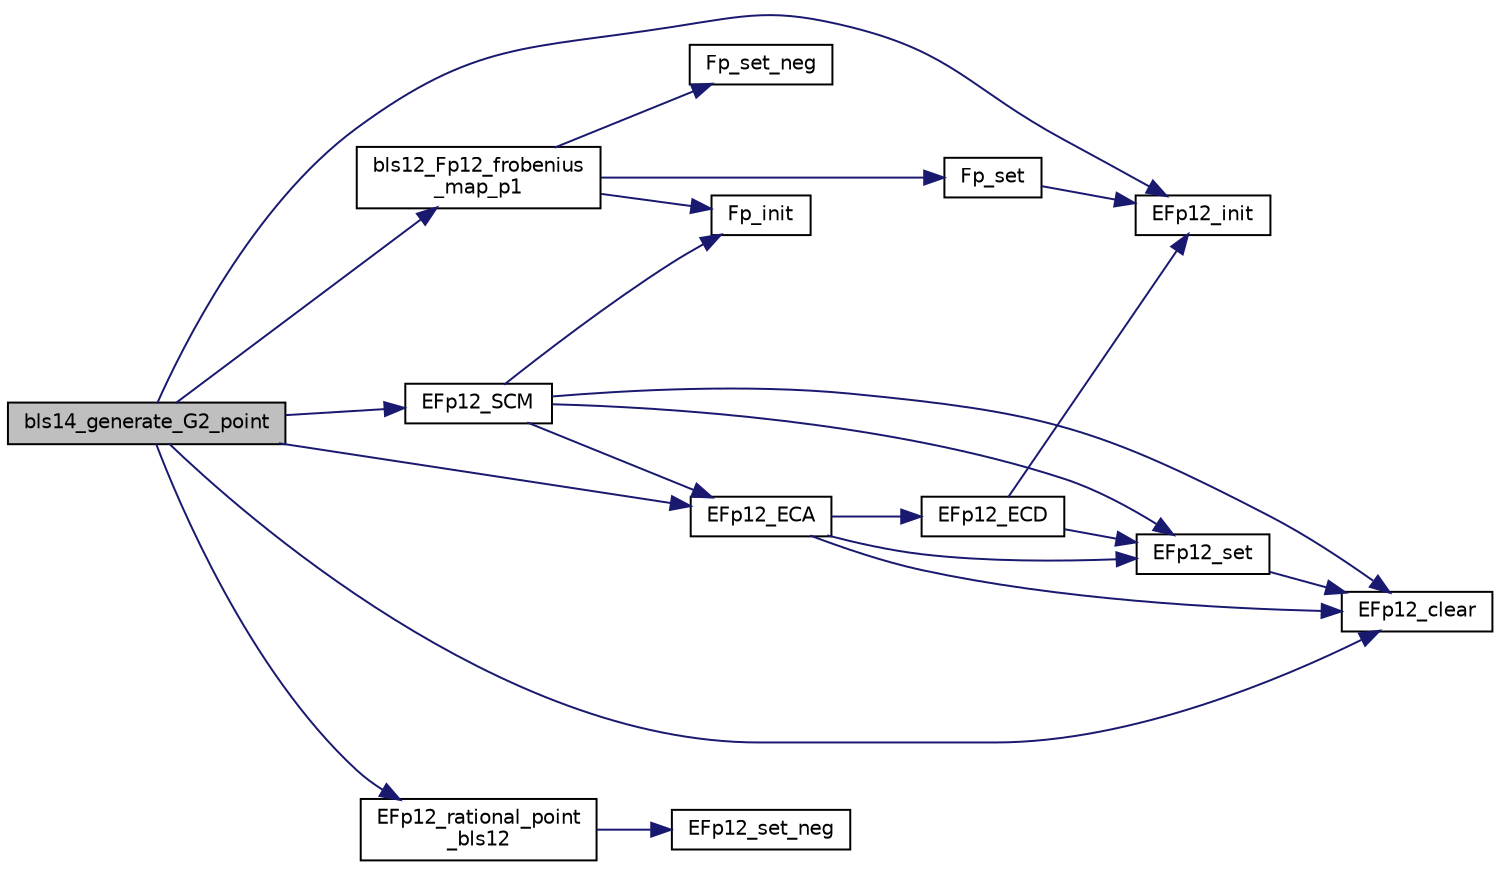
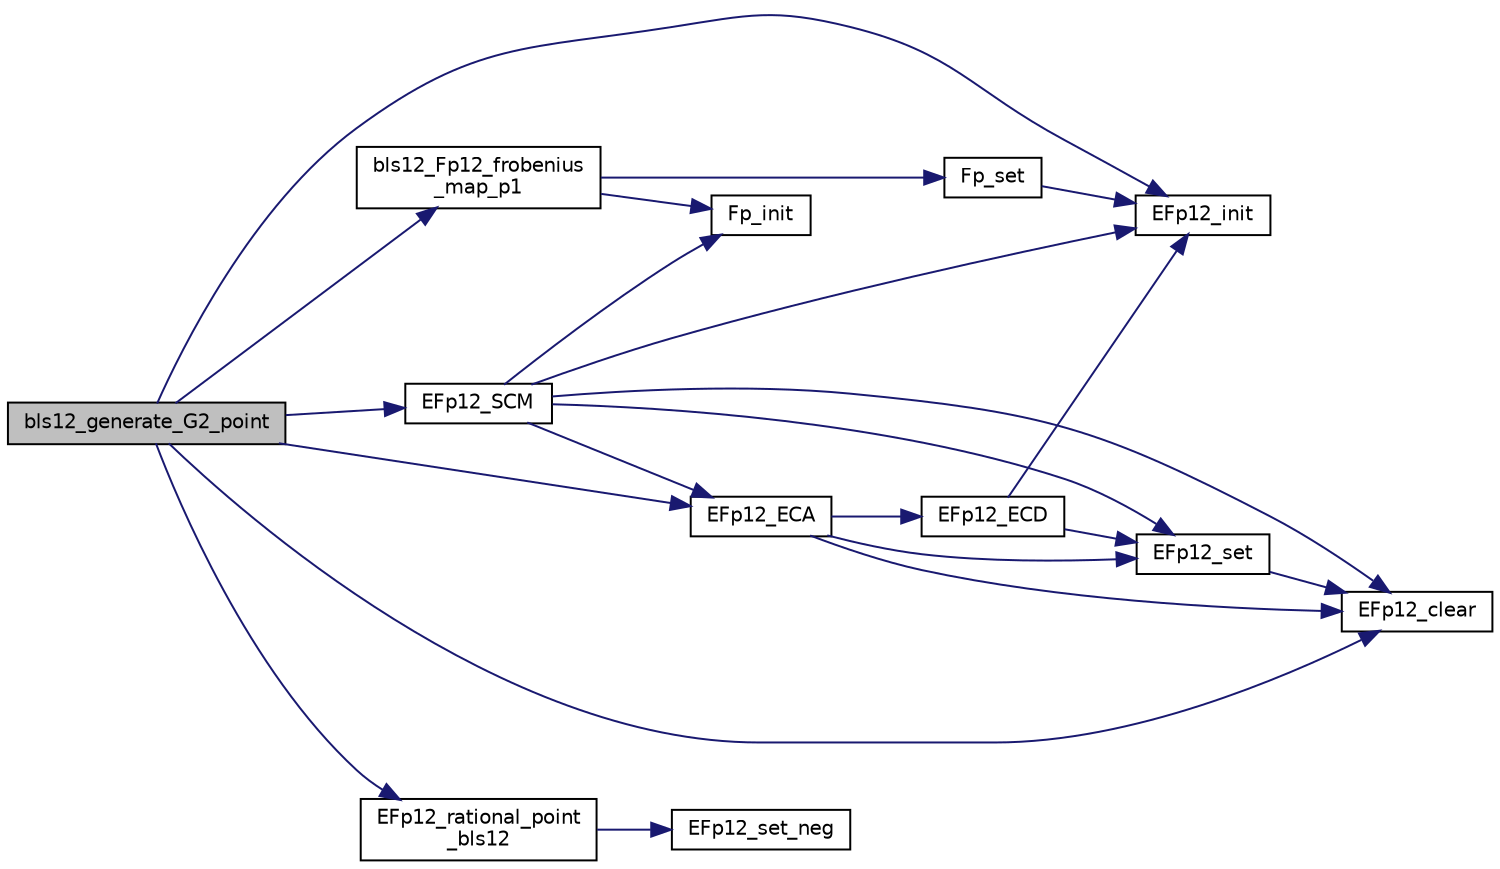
  digraph {
    rankdir=LR
    node [color=black fillcolor=white fontname=Helvetica fontsize=10 shape=record style=filled]
    edge [color=midnightblue fontname=Helvetica fontsize=10 labelfontname=Helvetica labelfontsize=10 style=solid]
-   n1 [fillcolor=grey75 fontcolor=black height=0.2 label=bls14_generate_G2_point width=0.4]
+   n1 [fillcolor=grey75 fontcolor=black height=0.2 label=bls12_generate_G2_point width=0.4]
    n2 [height=0.2 label="bls12_Fp12_frobenius\l_map_p1" width=0.4]
    n3 [height=0.2 label=EFp12_clear width=0.4]
    n4 [height=0.2 label=EFp12_ECA width=0.4]
    n5 [height=0.2 label=EFp12_init width=0.4]
    n6 [height=0.2 label="EFp12_rational_point\l_bls12" width=0.4]
    n7 [height=0.2 label=EFp12_SCM width=0.4]
    n8 [height=0.2 label=Fp_init width=0.4]
    n9 [height=0.2 label=Fp_set width=0.4]
-   n10 [height=0.2 label=Fp_set_neg width=0.4]
    n11 [height=0.2 label=EFp12_set width=0.4]
    n12 [height=0.2 label=EFp12_ECD width=0.4]
    n13 [height=0.2 label=EFp12_set_neg width=0.4]
    n1 -> n2
    n1 -> n3
    n1 -> n4
    n1 -> n5
    n1 -> n6
    n1 -> n7
    n2 -> n8
    n2 -> n9
-   n2 -> n10
    n4 -> n3
    n4 -> n11
    n4 -> n12
    n6 -> n13
    n7 -> n3
    n7 -> n4
+   n7 -> n5
    n7 -> n8
    n7 -> n11
    n9 -> n5
    n11 -> n3
    n12 -> n5
    n12 -> n11
  }
